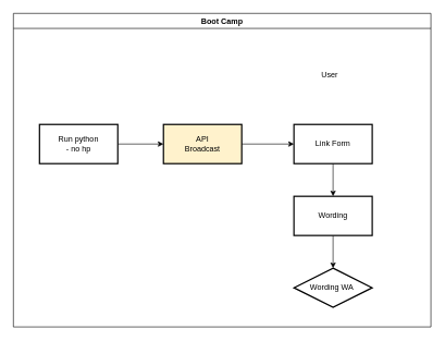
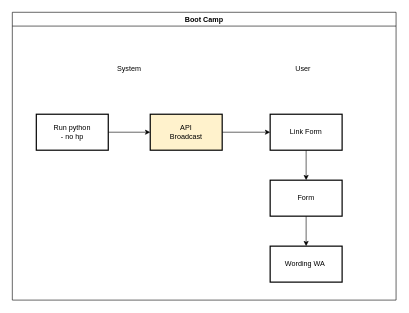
  <mxCell id="0" />
  <mxCell id="1" parent="0" />
  <mxCell id="2" value="" style="edgeStyle=orthogonalEdgeStyle;rounded=0;orthogonalLoop=1;jettySize=auto;html=1;" parent="1" source="3" target="5" edge="1"><mxGeometry relative="1" as="geometry" /></mxCell>
  <mxCell id="3" value="Run python&lt;br&gt;- no hp" style="whiteSpace=wrap;html=1;strokeWidth=2;" parent="1" vertex="1"><mxGeometry x="60" y="190" width="120" height="60" as="geometry" /></mxCell>
  <mxCell id="4" value="" style="edgeStyle=orthogonalEdgeStyle;rounded=0;orthogonalLoop=1;jettySize=auto;html=1;" parent="1" source="5" target="7" edge="1"><mxGeometry relative="1" as="geometry" /></mxCell>
  <mxCell id="5" value="API&lt;br&gt;Broadcast" style="whiteSpace=wrap;html=1;strokeWidth=2;fillColor=#fff2cc;" parent="1" vertex="1"><mxGeometry x="250" y="190" width="120" height="60" as="geometry" /></mxCell>
  <mxCell id="6" value="" style="edgeStyle=orthogonalEdgeStyle;rounded=0;orthogonalLoop=1;jettySize=auto;html=1;" parent="1" source="7" target="12" edge="1"><mxGeometry relative="1" as="geometry" /></mxCell>
  <mxCell id="7" value="Link Form" style="whiteSpace=wrap;html=1;strokeWidth=2;" parent="1" vertex="1"><mxGeometry x="450" y="190" width="120" height="60" as="geometry" /></mxCell>
  <mxCell id="8" value="Boot Camp" style="swimlane;whiteSpace=wrap;html=1;" parent="1" vertex="1"><mxGeometry x="20" y="20" width="640" height="480" as="geometry" /></mxCell>
+ <mxCell id="9" value="System" style="text;html=1;align=center;verticalAlign=middle;whiteSpace=wrap;rounded=0;" parent="8" vertex="1"><mxGeometry x="40" y="80" width="310" height="30" as="geometry" /></mxCell>
  <mxCell id="10" value="User" style="text;html=1;align=center;verticalAlign=middle;whiteSpace=wrap;rounded=0;" parent="8" vertex="1"><mxGeometry x="430" y="80" width="110" height="30" as="geometry" /></mxCell>
  <mxCell id="11" value="" style="edgeStyle=orthogonalEdgeStyle;rounded=0;orthogonalLoop=1;jettySize=auto;html=1;" parent="8" source="12" target="13" edge="1"><mxGeometry relative="1" as="geometry" /></mxCell>
- <mxCell id="12" value="Wording" style="whiteSpace=wrap;html=1;strokeWidth=2;" parent="8" vertex="1"><mxGeometry x="430" y="280" width="120" height="60" as="geometry" /></mxCell>
- <mxCell id="13" value="Wording WA&amp;nbsp;" style="rhombus;whiteSpace=wrap;html=1;strokeWidth=2;" parent="8" vertex="1"><mxGeometry x="430" y="390" width="120" height="60" as="geometry" /></mxCell>
+ <mxCell id="12" value="Form" style="whiteSpace=wrap;html=1;strokeWidth=2;" parent="8" vertex="1"><mxGeometry x="430" y="280" width="120" height="60" as="geometry" /></mxCell>
+ <mxCell id="13" value="Wording WA&amp;nbsp;" style="whiteSpace=wrap;html=1;strokeWidth=2;" parent="8" vertex="1"><mxGeometry x="430" y="390" width="120" height="60" as="geometry" /></mxCell>
